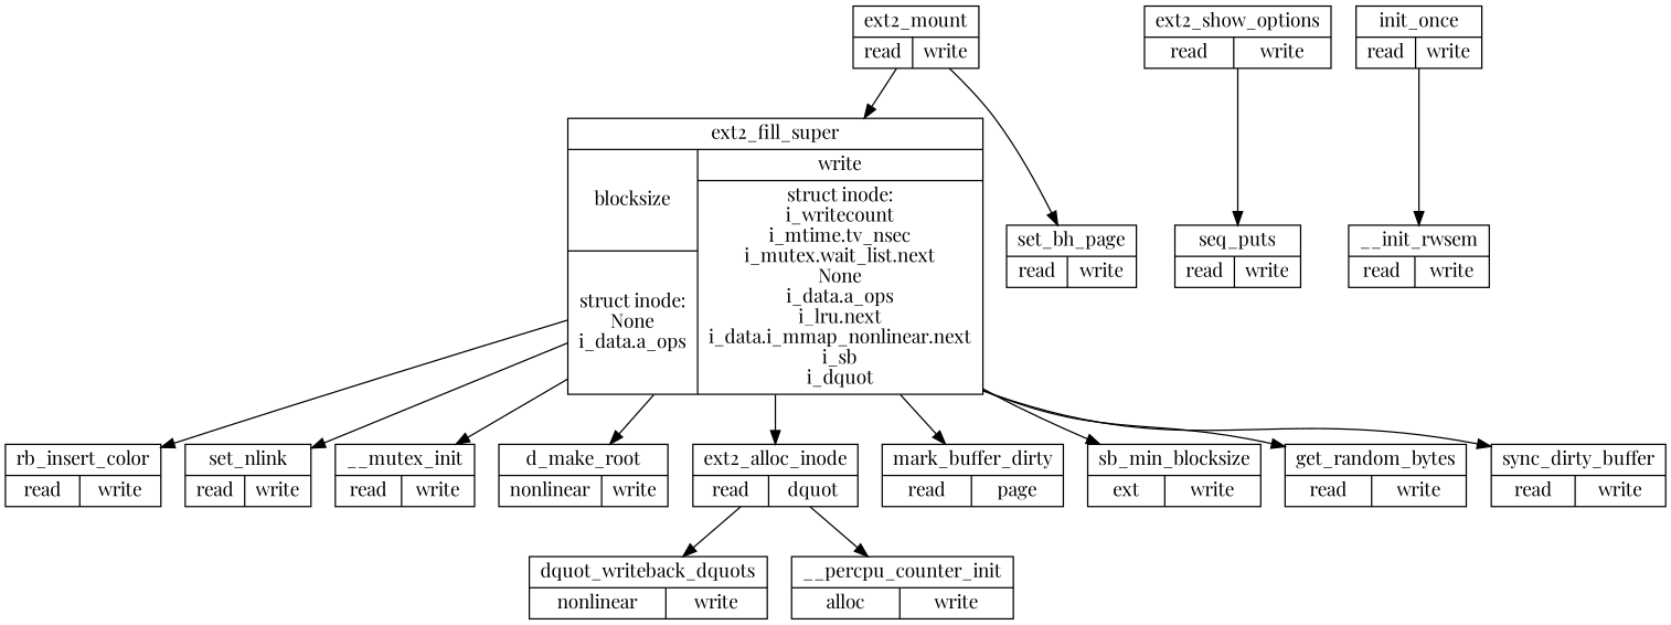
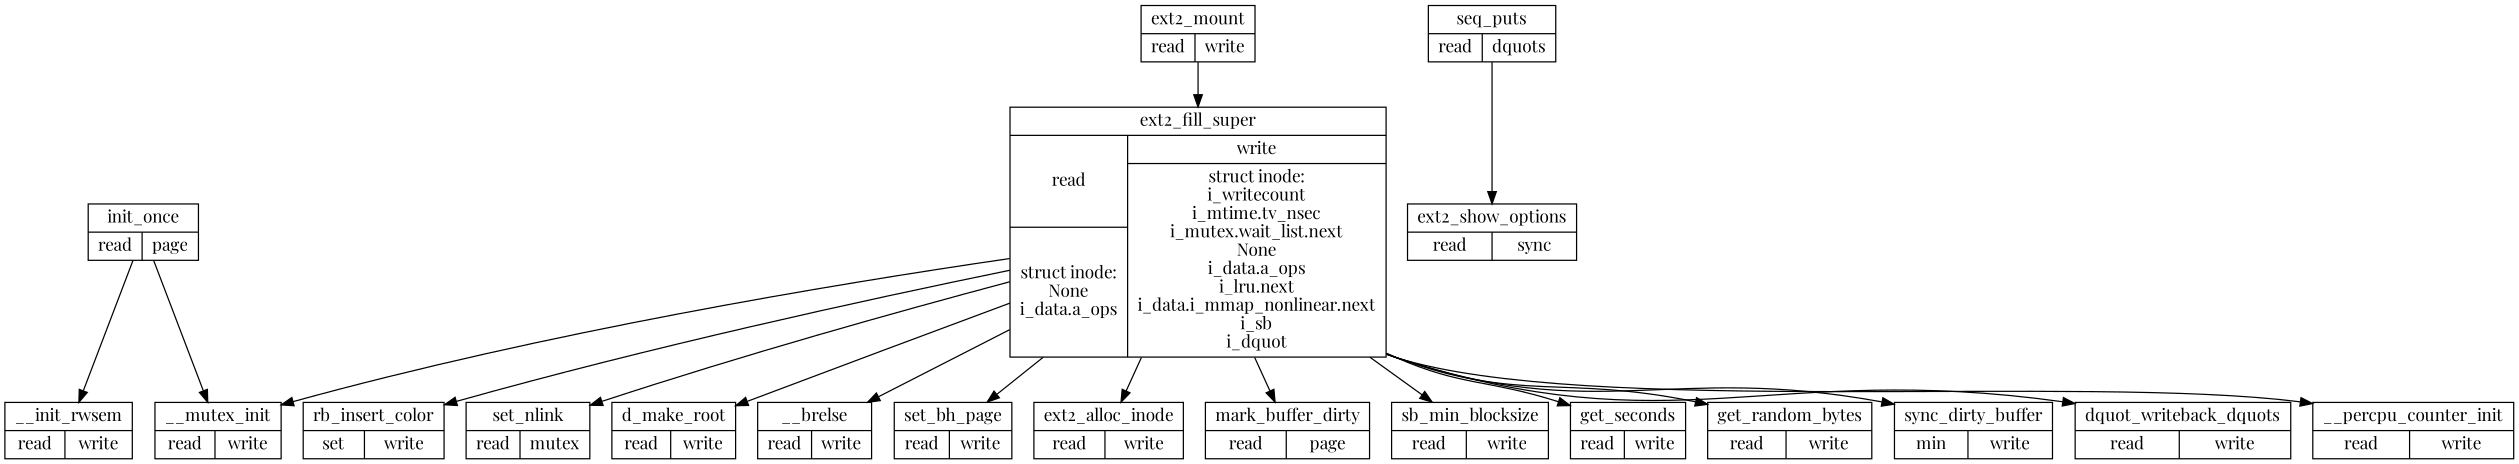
  digraph {
    fontname="Playfair Display"
    node [fontname="Playfair Display" shape=record]
    edge [fontname="Playfair Display"]
-   n1 [label="{rb_insert_color | { {read }  | {write } } }"]
-   n2 [label="{seq_puts | { {read }  | {write } } }"]
-   n3 [label="{set_nlink | { {read }  | {write } } }"]
+   n1 [label="{rb_insert_color | { {set }  | {write } } }"]
+   n2 [label="{seq_puts | { {read }  | {dquots } } }"]
+   n3 [label="{set_nlink | { {read }  | {mutex } } }"]
    n4 [label="{__init_rwsem | { {read }  | {write } } }"]
    n5 [label="{__mutex_init | { {read }  | {write } } }"]
-   n6 [label="{ext2_show_options | { {read }  | {write } } }"]
-   n7 [label="{d_make_root | { {nonlinear }  | {write } } }"]
-   n9 [label="{ext2_fill_super | { {blocksize | struct inode:\nNone\ni_data.a_ops}  | {write | struct inode:\ni_writecount\ni_mtime.tv_nsec\ni_mutex.wait_list.next\nNone\ni_data.a_ops\ni_lru.next\ni_data.i_mmap_nonlinear.next\ni_sb\ni_dquot} } }"]
+   n6 [label="{ext2_show_options | { {read }  | {sync } } }"]
+   n7 [label="{d_make_root | { {read }  | {write } } }"]
+   n8 [label="{__brelse | { {read }  | {write } } }"]
+   n9 [label="{ext2_fill_super | { {read | struct inode:\nNone\ni_data.a_ops}  | {write | struct inode:\ni_writecount\ni_mtime.tv_nsec\ni_mutex.wait_list.next\nNone\ni_data.a_ops\ni_lru.next\ni_data.i_mmap_nonlinear.next\ni_sb\ni_dquot} } }"]
    n10 [label="{set_bh_page | { {read }  | {write } } }"]
-   n11 [label="{ext2_alloc_inode | { {read }  | {dquot } } }"]
+   n11 [label="{ext2_alloc_inode | { {read }  | {write } } }"]
    n12 [label="{mark_buffer_dirty | { {read }  | {page } } }"]
-   n13 [label="{sb_min_blocksize | { {ext }  | {write } } }"]
+   n13 [label="{sb_min_blocksize | { {read }  | {write } } }"]
+   n14 [label="{get_seconds | { {read }  | {write } } }"]
    n15 [label="{get_random_bytes | { {read }  | {write } } }"]
-   n16 [label="{sync_dirty_buffer | { {read }  | {write } } }"]
-   n17 [label="{dquot_writeback_dquots | { {nonlinear }  | {write } } }"]
-   n18 [label="{__percpu_counter_init | { {alloc }  | {write } } }"]
+   n16 [label="{sync_dirty_buffer | { {min }  | {write } } }"]
+   n17 [label="{dquot_writeback_dquots | { {read }  | {write } } }"]
+   n18 [label="{__percpu_counter_init | { {read }  | {write } } }"]
    n19 [label="{ext2_mount | { {read }  | {write } } }"]
-   n20 [label="{init_once | { {read }  | {write } } }"]
-   n6 -> n2
+   n20 [label="{init_once | { {read }  | {page } } }"]
+   n2 -> n6
    n9 -> n1
    n9 -> n3
    n9 -> n5
    n9 -> n7
-   n19 -> n10
+   n9 -> n8
+   n9 -> n10
    n9 -> n11
    n9 -> n12
    n9 -> n13
+   n9 -> n14
    n9 -> n15
    n9 -> n16
-   n11 -> n17
-   n11 -> n18
+   n9 -> n17
+   n9 -> n18
    n19 -> n9
    n20 -> n4
+   n20 -> n5
  }
